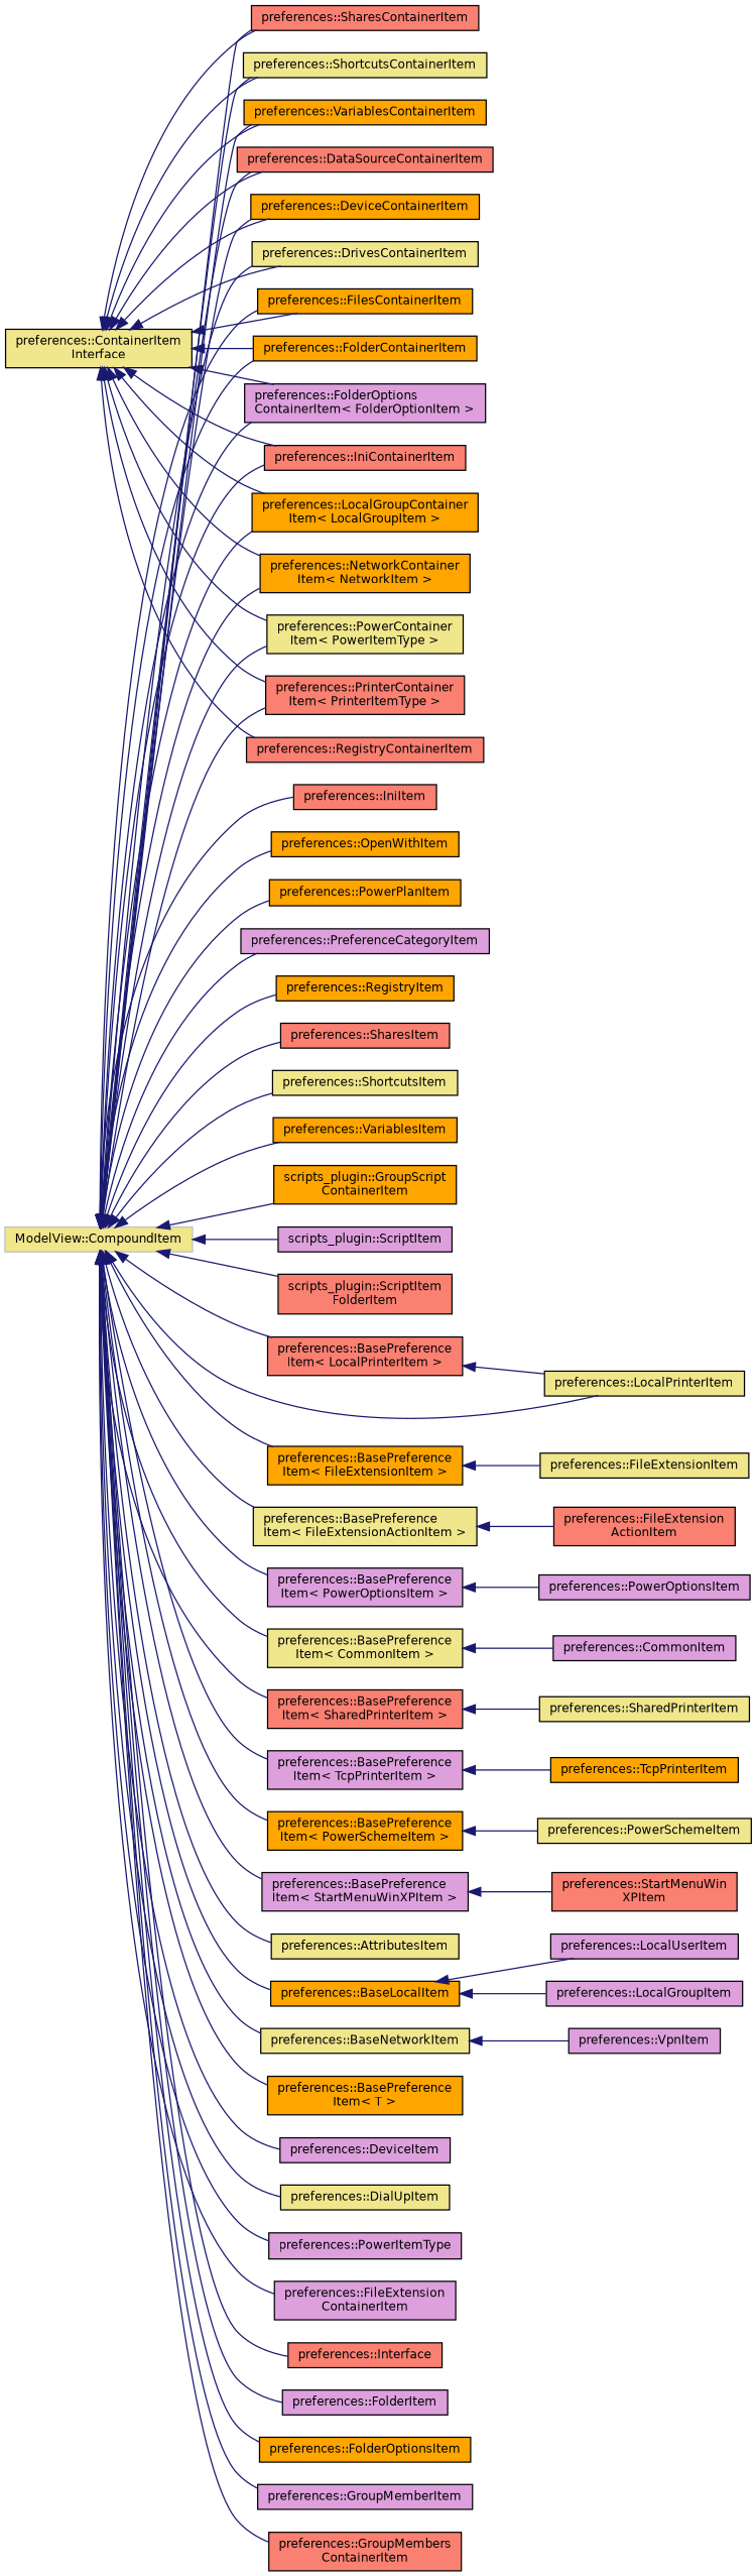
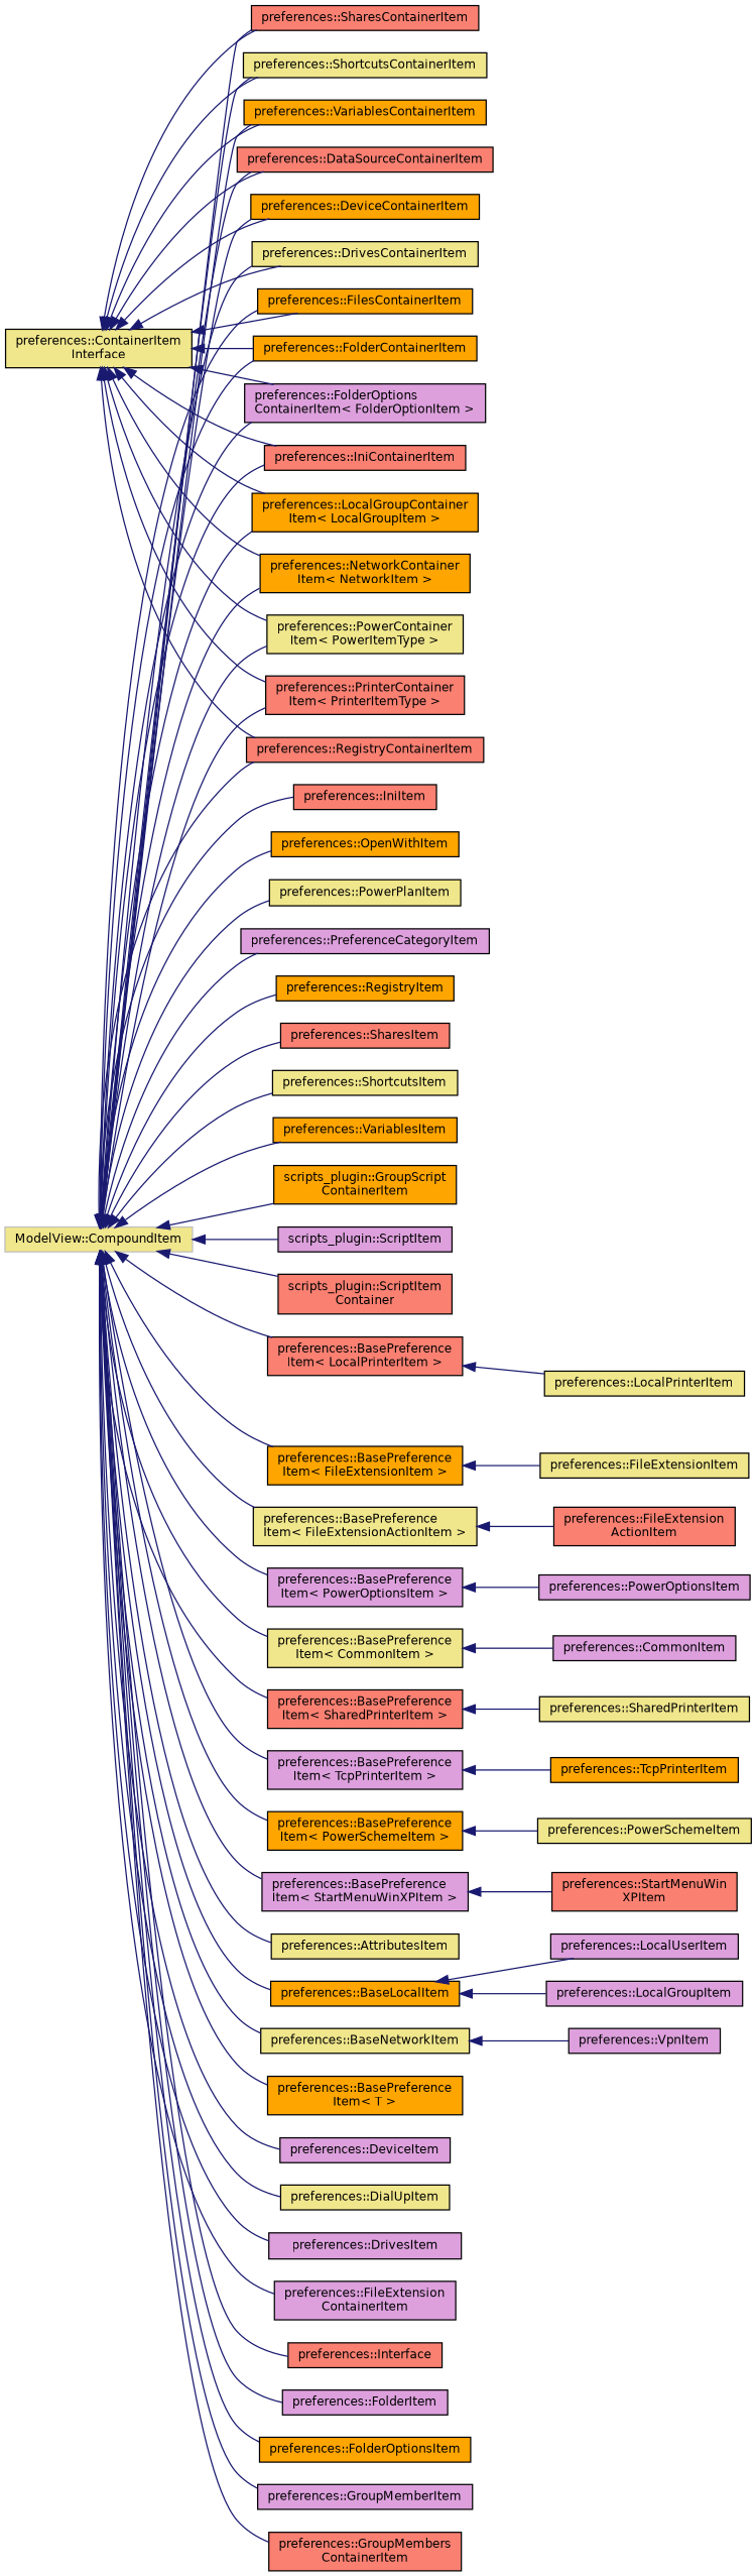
  digraph {
    rankdir=LR
    node [color=black fillcolor=khaki fontname=Helvetica fontsize=10 shape=record style=filled]
    edge [color=midnightblue dir=back fontname=Helvetica fontsize=10 labelfontname=Helvetica labelfontsize=10 style=solid]
    n1 [color=grey75 height=0.2 label="ModelView::CompoundItem" width=0.4]
    n2 [fillcolor=salmon height=0.2 label="preferences::BasePreference\lItem\< LocalPrinterItem \>" width=0.4]
    n3 [fillcolor=orange height=0.2 label="preferences::BasePreference\lItem\< FileExtensionItem \>" width=0.4]
    n4 [height=0.2 label="preferences::BasePreference\lItem\< FileExtensionActionItem \>" width=0.4]
    n5 [fillcolor=plum height=0.2 label="preferences::BasePreference\lItem\< PowerOptionsItem \>" width=0.4]
    n6 [height=0.2 label="preferences::BasePreference\lItem\< CommonItem \>" width=0.4]
    n7 [fillcolor=salmon height=0.2 label="preferences::BasePreference\lItem\< SharedPrinterItem \>" width=0.4]
    n8 [fillcolor=plum height=0.2 label="preferences::BasePreference\lItem\< TcpPrinterItem \>" width=0.4]
    n9 [fillcolor=orange height=0.2 label="preferences::BasePreference\lItem\< PowerSchemeItem \>" width=0.4]
    n10 [fillcolor=plum height=0.2 label="preferences::BasePreference\lItem\< StartMenuWinXPItem \>" width=0.4]
    n11 [height=0.2 label="preferences::AttributesItem" width=0.4]
    n12 [fillcolor=orange height=0.2 label="preferences::BaseLocalItem" width=0.4]
    n13 [height=0.2 label="preferences::BaseNetworkItem" width=0.4]
    n14 [fillcolor=orange height=0.2 label="preferences::BasePreference\lItem\< T \>" width=0.4]
    n15 [fillcolor=salmon height=0.2 label="preferences::DataSourceContainerItem" width=0.4]
    n16 [fillcolor=orange height=0.2 label="preferences::DeviceContainerItem" width=0.4]
    n17 [fillcolor=plum height=0.2 label="preferences::DeviceItem" width=0.4]
    n18 [height=0.2 label="preferences::DialUpItem" width=0.4]
    n19 [height=0.2 label="preferences::DrivesContainerItem" width=0.4]
-   n20 [fillcolor=plum height=0.2 label="preferences::PowerItemType" width=0.4]
+   n20 [fillcolor=plum height=0.2 label="preferences::DrivesItem" width=0.4]
    n21 [fillcolor=plum height=0.2 label="preferences::FileExtension\lContainerItem" width=0.4]
    n22 [fillcolor=orange height=0.2 label="preferences::FilesContainerItem" width=0.4]
    n23 [fillcolor=salmon height=0.2 label="preferences::Interface" width=0.4]
    n24 [fillcolor=orange height=0.2 label="preferences::FolderContainerItem" width=0.4]
    n25 [fillcolor=plum height=0.2 label="preferences::FolderItem" width=0.4]
    n26 [fillcolor=plum height=0.2 label="preferences::FolderOptions\lContainerItem\< FolderOptionItem \>" width=0.4]
    n27 [fillcolor=orange height=0.2 label="preferences::FolderOptionsItem" width=0.4]
    n28 [fillcolor=plum height=0.2 label="preferences::GroupMemberItem" width=0.4]
    n29 [fillcolor=salmon height=0.2 label="preferences::GroupMembers\lContainerItem" width=0.4]
    n30 [fillcolor=salmon height=0.2 label="preferences::IniContainerItem" width=0.4]
    n31 [fillcolor=salmon height=0.2 label="preferences::IniItem" width=0.4]
    n32 [fillcolor=orange height=0.2 label="preferences::LocalGroupContainer\lItem\< LocalGroupItem \>" width=0.4]
    n33 [fillcolor=orange height=0.2 label="preferences::NetworkContainer\lItem\< NetworkItem \>" width=0.4]
    n34 [fillcolor=orange height=0.2 label="preferences::OpenWithItem" width=0.4]
    n35 [height=0.2 label="preferences::PowerContainer\lItem\< PowerItemType \>" width=0.4]
-   n36 [fillcolor=orange height=0.2 label="preferences::PowerPlanItem" width=0.4]
+   n36 [height=0.2 label="preferences::PowerPlanItem" width=0.4]
    n37 [fillcolor=plum height=0.2 label="preferences::PreferenceCategoryItem" width=0.4]
    n38 [fillcolor=salmon height=0.2 label="preferences::PrinterContainer\lItem\< PrinterItemType \>" width=0.4]
    n39 [fillcolor=salmon height=0.2 label="preferences::RegistryContainerItem" width=0.4]
    n40 [fillcolor=orange height=0.2 label="preferences::RegistryItem" width=0.4]
    n41 [fillcolor=salmon height=0.2 label="preferences::SharesContainerItem" width=0.4]
    n42 [fillcolor=salmon height=0.2 label="preferences::SharesItem" width=0.4]
    n43 [height=0.2 label="preferences::ShortcutsContainerItem" width=0.4]
    n44 [height=0.2 label="preferences::ShortcutsItem" width=0.4]
    n45 [fillcolor=orange height=0.2 label="preferences::VariablesContainerItem" width=0.4]
    n46 [fillcolor=orange height=0.2 label="preferences::VariablesItem" width=0.4]
    n47 [fillcolor=orange height=0.2 label="scripts_plugin::GroupScript\lContainerItem" width=0.4]
    n48 [fillcolor=plum height=0.2 label="scripts_plugin::ScriptItem" width=0.4]
-   n49 [fillcolor=salmon height=0.2 label="scripts_plugin::ScriptItem\lFolderItem" width=0.4]
+   n49 [fillcolor=salmon height=0.2 label="scripts_plugin::ScriptItem\lContainer" width=0.4]
    n50 [height=0.2 label="preferences::LocalPrinterItem" width=0.4]
    n51 [height=0.2 label="preferences::FileExtensionItem" width=0.4]
    n52 [fillcolor=salmon height=0.2 label="preferences::FileExtension\lActionItem" width=0.4]
    n53 [fillcolor=plum height=0.2 label="preferences::PowerOptionsItem" width=0.4]
    n54 [fillcolor=plum height=0.2 label="preferences::CommonItem" width=0.4]
    n55 [height=0.2 label="preferences::SharedPrinterItem" width=0.4]
    n56 [fillcolor=orange height=0.2 label="preferences::TcpPrinterItem" width=0.4]
    n57 [height=0.2 label="preferences::PowerSchemeItem" width=0.4]
    n58 [fillcolor=salmon height=0.2 label="preferences::StartMenuWin\lXPItem" width=0.4]
    n59 [fillcolor=plum height=0.2 label="preferences::LocalGroupItem" width=0.4]
    n60 [fillcolor=plum height=0.2 label="preferences::LocalUserItem" width=0.4]
    n61 [fillcolor=plum height=0.2 label="preferences::VpnItem" width=0.4]
    n62 [height=0.2 label="preferences::ContainerItem\lInterface" width=0.4]
    n1 -> n2
    n1 -> n3
    n1 -> n4
    n1 -> n5
    n1 -> n6
    n1 -> n7
    n1 -> n8
    n1 -> n9
    n1 -> n10
    n1 -> n11
    n1 -> n12
    n1 -> n13
    n1 -> n14
    n1 -> n15
    n1 -> n16
    n1 -> n17
    n1 -> n18
    n1 -> n19
    n1 -> n20
    n1 -> n21
    n1 -> n22
    n1 -> n23
    n1 -> n24
    n1 -> n25
    n1 -> n26
    n1 -> n27
    n1 -> n28
    n1 -> n29
    n1 -> n30
    n1 -> n31
    n1 -> n32
    n1 -> n33
    n1 -> n34
    n1 -> n35
    n1 -> n36
    n1 -> n37
    n1 -> n38
-   n1 -> n50
+   n1 -> n39
    n1 -> n40
    n1 -> n41
    n1 -> n42
    n1 -> n43
    n1 -> n44
    n1 -> n45
    n1 -> n46
    n1 -> n47
    n1 -> n48
    n1 -> n49
    n2 -> n50
    n3 -> n51
    n4 -> n52
    n5 -> n53
    n6 -> n54
    n7 -> n55
    n8 -> n56
    n9 -> n57
    n10 -> n58
    n12 -> n59
    n12 -> n60
    n13 -> n61
    n62 -> n15
    n62 -> n16
    n62 -> n19
    n62 -> n22
    n62 -> n24
    n62 -> n26
    n62 -> n30
    n62 -> n32
    n62 -> n33
    n62 -> n35
    n62 -> n38
    n62 -> n39
    n62 -> n41
    n62 -> n43
    n62 -> n45
  }
